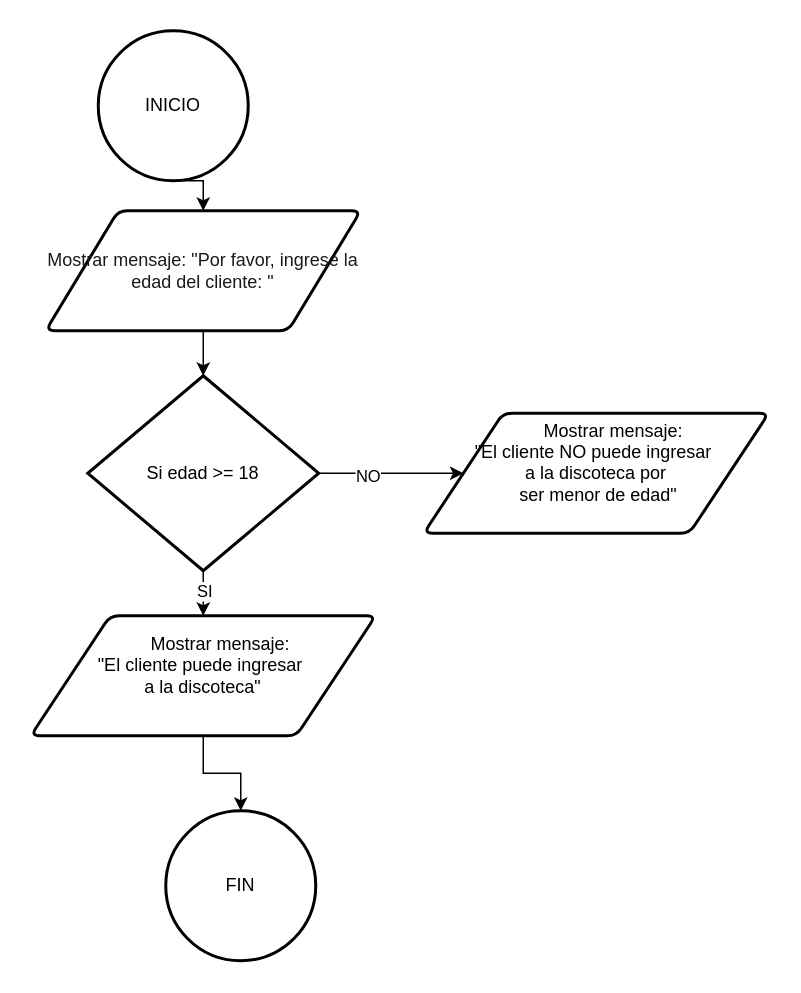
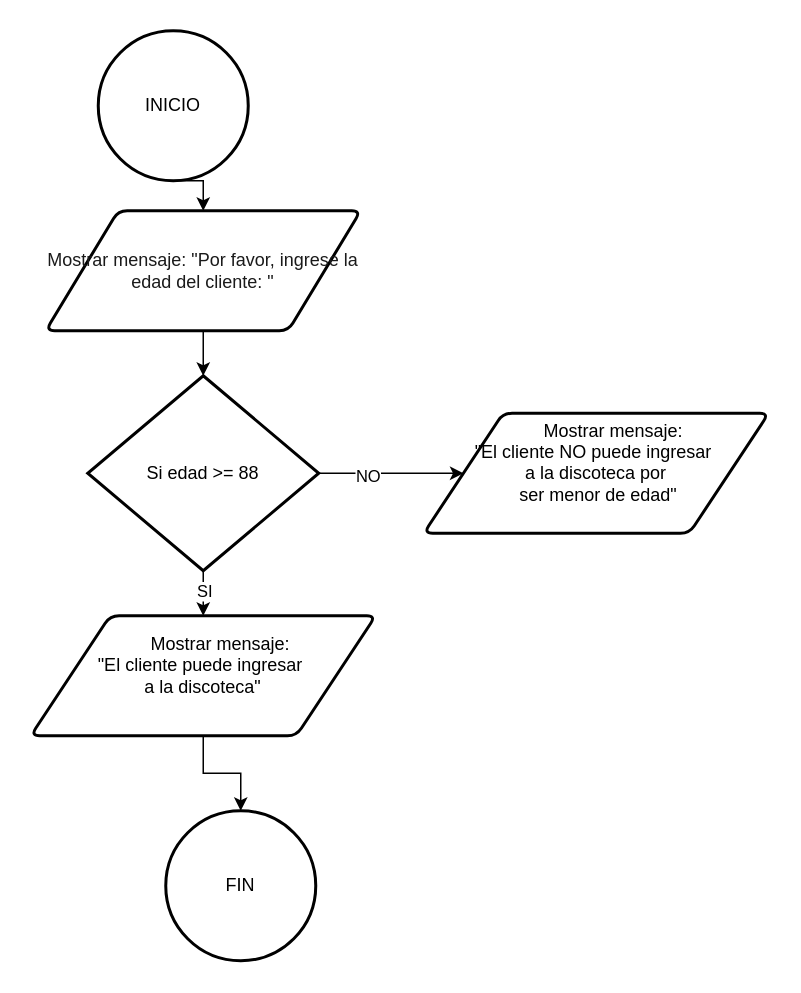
  <mxCell id="0" />
  <mxCell id="1" parent="0" />
  <mxCell id="2" style="edgeStyle=orthogonalEdgeStyle;rounded=0;orthogonalLoop=1;jettySize=auto;html=1;exitX=0.5;exitY=1;exitDx=0;exitDy=0;exitPerimeter=0;entryX=0.5;entryY=0;entryDx=0;entryDy=0;" edge="1" parent="1" source="3" target="6"><mxGeometry relative="1" as="geometry" /></mxCell>
  <mxCell id="3" value="INICIO" style="strokeWidth=2;html=1;shape=mxgraph.flowchart.start_2;whiteSpace=wrap;" vertex="1" parent="1"><mxGeometry x="65" y="20" width="100" height="100" as="geometry" /></mxCell>
  <mxCell id="4" value="FIN" style="strokeWidth=2;html=1;shape=mxgraph.flowchart.start_2;whiteSpace=wrap;" vertex="1" parent="1"><mxGeometry x="110" y="540" width="100" height="100" as="geometry" /></mxCell>
  <mxCell id="5" style="edgeStyle=orthogonalEdgeStyle;rounded=0;orthogonalLoop=1;jettySize=auto;html=1;exitX=0.5;exitY=1;exitDx=0;exitDy=0;entryX=0.5;entryY=0;entryDx=0;entryDy=0;" edge="1" parent="1" source="6"><mxGeometry relative="1" as="geometry"><mxPoint x="135" y="250" as="targetPoint" /></mxGeometry></mxCell>
  <mxCell id="6" value="&lt;span style=&quot;color: rgb(26, 26, 26);&quot;&gt;Mostrar mensaje: &quot;Por favor, ingrese la edad del cliente: &quot;&lt;/span&gt;" style="shape=parallelogram;html=1;strokeWidth=2;perimeter=parallelogramPerimeter;whiteSpace=wrap;rounded=1;arcSize=12;size=0.23;flipH=1;flipV=1;container=1;" vertex="1" parent="1"><mxGeometry x="30" y="140" width="210" height="80" as="geometry" /></mxCell>
  <mxCell id="7" value="&lt;div&gt;&lt;font style=&quot;color: light-dark(rgb(0, 0, 0), rgb(255, 255, 255));&quot;&gt;&amp;nbsp; &amp;nbsp; &amp;nbsp; &amp;nbsp; Mostrar mensaje:&amp;nbsp;&lt;/font&gt;&lt;/div&gt;&lt;div&gt;&lt;font style=&quot;color: light-dark(rgb(0, 0, 0), rgb(255, 255, 255));&quot;&gt;&quot;El cliente NO puede ingresar&amp;nbsp;&lt;/font&gt;&lt;/div&gt;&lt;div&gt;&lt;font style=&quot;color: light-dark(rgb(0, 0, 0), rgb(255, 255, 255));&quot;&gt;a la discoteca por&lt;/font&gt;&lt;/div&gt;&lt;div&gt;&lt;font style=&quot;color: light-dark(rgb(0, 0, 0), rgb(255, 255, 255));&quot;&gt;&amp;nbsp;ser menor de edad&quot;&lt;/font&gt;&lt;/div&gt;&lt;div&gt;&lt;br&gt;&lt;/div&gt;" style="shape=parallelogram;html=1;strokeWidth=2;perimeter=parallelogramPerimeter;whiteSpace=wrap;rounded=1;arcSize=12;size=0.23;flipH=1;flipV=1;container=1;" vertex="1" parent="1"><mxGeometry x="282" y="275" width="230" height="80" as="geometry" /></mxCell>
  <mxCell id="8" style="edgeStyle=orthogonalEdgeStyle;rounded=0;orthogonalLoop=1;jettySize=auto;html=1;entryX=0;entryY=0.5;entryDx=0;entryDy=0;" edge="1" parent="1" source="12" target="7"><mxGeometry relative="1" as="geometry" /></mxCell>
  <mxCell id="9" value="NO" style="edgeLabel;html=1;align=center;verticalAlign=middle;resizable=0;points=[];" vertex="1" connectable="0" parent="8"><mxGeometry x="-0.332" y="-1" relative="1" as="geometry"><mxPoint as="offset" /></mxGeometry></mxCell>
  <mxCell id="10" style="edgeStyle=orthogonalEdgeStyle;rounded=0;orthogonalLoop=1;jettySize=auto;html=1;" edge="1" parent="1" source="12" target="13"><mxGeometry relative="1" as="geometry" /></mxCell>
  <mxCell id="11" value="SI" style="edgeLabel;html=1;align=center;verticalAlign=middle;resizable=0;points=[];" vertex="1" connectable="0" parent="10"><mxGeometry x="0.337" relative="1" as="geometry"><mxPoint as="offset" /></mxGeometry></mxCell>
- <mxCell id="12" value="Si edad &amp;gt;= 18" style="strokeWidth=2;html=1;shape=mxgraph.flowchart.decision;whiteSpace=wrap;" vertex="1" parent="1"><mxGeometry x="58" y="250" width="154" height="130" as="geometry" /></mxCell>
+ <mxCell id="12" value="Si edad &amp;gt;= 88" style="strokeWidth=2;html=1;shape=mxgraph.flowchart.decision;whiteSpace=wrap;" vertex="1" parent="1"><mxGeometry x="58" y="250" width="154" height="130" as="geometry" /></mxCell>
  <mxCell id="13" value="&lt;div&gt;&lt;font style=&quot;color: light-dark(rgb(0, 0, 0), rgb(255, 255, 255));&quot;&gt;&amp;nbsp; &amp;nbsp; &amp;nbsp; &amp;nbsp; Mostrar mensaje:&amp;nbsp;&lt;/font&gt;&lt;/div&gt;&lt;div&gt;&lt;font style=&quot;color: light-dark(rgb(0, 0, 0), rgb(255, 255, 255));&quot;&gt;&quot;El cliente puede ingresar&amp;nbsp;&lt;/font&gt;&lt;/div&gt;&lt;div&gt;&lt;font style=&quot;color: light-dark(rgb(0, 0, 0), rgb(255, 255, 255));&quot;&gt;a la discoteca&lt;/font&gt;&lt;span style=&quot;color: light-dark(rgb(0, 0, 0), rgb(255, 255, 255)); background-color: transparent;&quot;&gt;&quot;&lt;/span&gt;&lt;/div&gt;&lt;div&gt;&lt;br&gt;&lt;/div&gt;" style="shape=parallelogram;html=1;strokeWidth=2;perimeter=parallelogramPerimeter;whiteSpace=wrap;rounded=1;arcSize=12;size=0.23;flipH=1;flipV=1;container=1;" vertex="1" parent="1"><mxGeometry x="20" y="410" width="230" height="80" as="geometry" /></mxCell>
  <mxCell id="14" style="edgeStyle=orthogonalEdgeStyle;rounded=0;orthogonalLoop=1;jettySize=auto;html=1;entryX=0.5;entryY=0;entryDx=0;entryDy=0;entryPerimeter=0;" edge="1" parent="1" source="13" target="4"><mxGeometry relative="1" as="geometry" /></mxCell>
